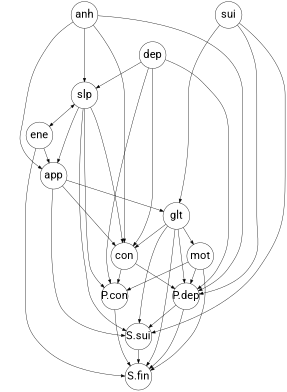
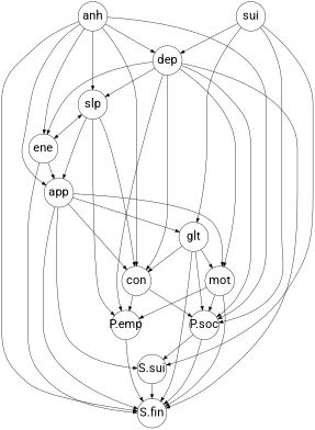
  digraph {
    fontname=Roboto
    splines=true
    node [fixedsize=true fontname=Roboto fontsize=30 shape=circle]
    edge [dir=forward fontname=Roboto]
    n1 [height=1 label=anh width=1]
    n2 [height=1 label=dep width=1]
    n3 [height=1 label=slp width=1]
    n4 [height=1 label=ene width=1]
    n5 [height=1 label=app width=1]
    n6 [height=1 label=con width=1]
-   n7 [height=1 label="P.dep" width=1]
+   n7 [height=1 label="P.soc" width=1]
    n8 [height=1 label="S.fin" width=1]
    n9 [height=1 label=mot width=1]
-   n10 [height=1 label="P.con" width=1]
+   n10 [height=1 label="P.emp" width=1]
    n11 [height=1 label="S.sui" width=1]
    n12 [height=1 label=glt width=1]
    n13 [height=1 label=sui width=1]
+   n1 -> n2
    n1 -> n3
+   n1 -> n4
    n1 -> n5
    n1 -> n6
    n1 -> n7
+   n1 -> n8
    n2 -> n3
+   n2 -> n4
    n2 -> n6
    n2 -> n7
+   n2 -> n8
+   n2 -> n9
    n2 -> n10
    n3 -> n4 [dir=both]
    n3 -> n5
    n3 -> n6
    n3 -> n10
-   n3 -> n11
    n4 -> n5
    n4 -> n8
    n5 -> n6
+   n5 -> n8
+   n5 -> n9
    n5 -> n11
    n5 -> n12
    n6 -> n7
    n6 -> n10
    n7 -> n8
    n7 -> n11
    n9 -> n7
    n9 -> n8
    n9 -> n10
    n10 -> n8
    n11 -> n8
    n12 -> n6
    n12 -> n7
    n12 -> n8
    n12 -> n9
-   n12 -> n11
+   n13 -> n2
    n13 -> n7
    n13 -> n11
    n13 -> n12
  }
